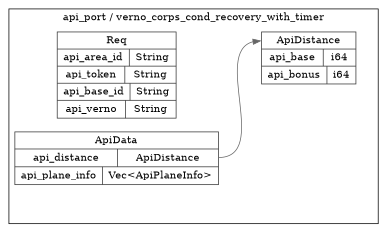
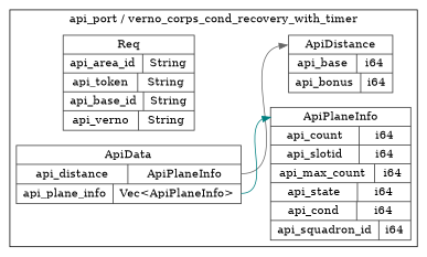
  digraph {
    rankdir=LR
    node [color=gray20 shape=record style=solid]
    n1 [label="<ApiDistance> ApiDistance  | { api_base | <api_base> i64 } | { api_bonus | <api_bonus> i64 }"]
    n2 [label="<Req> Req  | { api_area_id | <api_area_id> String } | { api_token | <api_token> String } | { api_base_id | <api_base_id> String } | { api_verno | <api_verno> String }"]
-   n4 [label="<ApiData> ApiData  | { api_distance | <api_distance> ApiDistance } | { api_plane_info | <api_plane_info> Vec\<ApiPlaneInfo\> }"]
+   n3 [label="<ApiPlaneInfo> ApiPlaneInfo  | { api_count | <api_count> i64 } | { api_slotid | <api_slotid> i64 } | { api_max_count | <api_max_count> i64 } | { api_state | <api_state> i64 } | { api_cond | <api_cond> i64 } | { api_squadron_id | <api_squadron_id> i64 }"]
+   n4 [label="<ApiData> ApiData  | { api_distance | <api_distance> ApiPlaneInfo } | { api_plane_info | <api_plane_info> Vec\<ApiPlaneInfo\> }"]
    subgraph cluster_1 {
      label="api_port / verno_corps_cond_recovery_with_timer"
      n1
      n2
+     n3
      n4
    }
    n4 -> n1 [color=gray40 headport="ApiDistance:w" tailport="api_distance:e"]
+   n4 -> n3 [color=teal headport="ApiPlaneInfo:w" tailport="api_plane_info:e"]
  }
